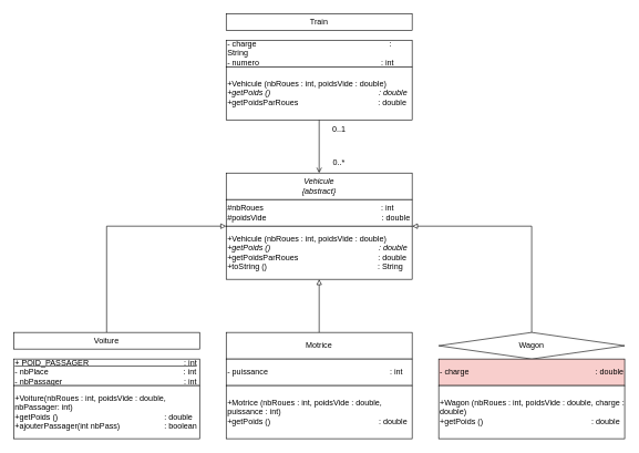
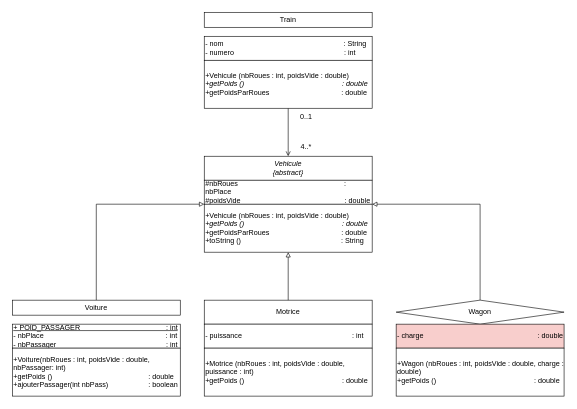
  <mxCell id="0" />
  <mxCell id="1" parent="0" />
  <mxCell id="2" value="&lt;i style=&quot;&quot;&gt;Vehicule&lt;br&gt;{abstract}&lt;br&gt;&lt;/i&gt;" style="rounded=0;whiteSpace=wrap;html=1;" parent="1" vertex="1"><mxGeometry x="340" y="260" width="280" height="40" as="geometry" /></mxCell>
- <mxCell id="3" value="#nbRoues&amp;nbsp; &amp;nbsp; &amp;nbsp; &amp;nbsp; &amp;nbsp; &amp;nbsp; &amp;nbsp; &amp;nbsp; &amp;nbsp; &amp;nbsp; &amp;nbsp; &amp;nbsp; &amp;nbsp; &amp;nbsp; &amp;nbsp; &amp;nbsp; &amp;nbsp; &amp;nbsp; &amp;nbsp; &amp;nbsp; &amp;nbsp; &amp;nbsp; &amp;nbsp; &amp;nbsp; &amp;nbsp; &amp;nbsp; &amp;nbsp;: int&lt;br&gt;#poidsVide&amp;nbsp; &amp;nbsp; &amp;nbsp; &amp;nbsp; &amp;nbsp; &amp;nbsp; &amp;nbsp; &amp;nbsp; &amp;nbsp; &amp;nbsp; &amp;nbsp; &amp;nbsp; &amp;nbsp; &amp;nbsp; &amp;nbsp; &amp;nbsp; &amp;nbsp; &amp;nbsp; &amp;nbsp; &amp;nbsp; &amp;nbsp; &amp;nbsp; &amp;nbsp; &amp;nbsp; &amp;nbsp; &amp;nbsp; : double" style="rounded=0;whiteSpace=wrap;html=1;align=left;" parent="1" vertex="1"><mxGeometry x="340" y="300" width="280" height="40" as="geometry" /></mxCell>
+ <mxCell id="3" value="#nbRoues&amp;nbsp; &amp;nbsp; &amp;nbsp; &amp;nbsp; &amp;nbsp; &amp;nbsp; &amp;nbsp; &amp;nbsp; &amp;nbsp; &amp;nbsp; &amp;nbsp; &amp;nbsp; &amp;nbsp; &amp;nbsp; &amp;nbsp; &amp;nbsp; &amp;nbsp; &amp;nbsp; &amp;nbsp; &amp;nbsp; &amp;nbsp; &amp;nbsp; &amp;nbsp; &amp;nbsp; &amp;nbsp; &amp;nbsp; &amp;nbsp;: nbPlace&lt;br&gt;#poidsVide&amp;nbsp; &amp;nbsp; &amp;nbsp; &amp;nbsp; &amp;nbsp; &amp;nbsp; &amp;nbsp; &amp;nbsp; &amp;nbsp; &amp;nbsp; &amp;nbsp; &amp;nbsp; &amp;nbsp; &amp;nbsp; &amp;nbsp; &amp;nbsp; &amp;nbsp; &amp;nbsp; &amp;nbsp; &amp;nbsp; &amp;nbsp; &amp;nbsp; &amp;nbsp; &amp;nbsp; &amp;nbsp; &amp;nbsp; : double" style="rounded=0;whiteSpace=wrap;html=1;align=left;" parent="1" vertex="1"><mxGeometry x="340" y="300" width="280" height="40" as="geometry" /></mxCell>
  <mxCell id="4" value="+Vehicule (nbRoues : int, poidsVide : double)&lt;br&gt;&lt;i&gt;+getPoids ()&amp;nbsp; &amp;nbsp; &amp;nbsp; &amp;nbsp; &amp;nbsp; &amp;nbsp; &amp;nbsp; &amp;nbsp; &amp;nbsp; &amp;nbsp; &amp;nbsp; &amp;nbsp; &amp;nbsp; &amp;nbsp; &amp;nbsp; &amp;nbsp; &amp;nbsp; &amp;nbsp; &amp;nbsp; &amp;nbsp; &amp;nbsp; &amp;nbsp; &amp;nbsp; &amp;nbsp; &amp;nbsp;: double&lt;br&gt;&lt;/i&gt;+getPoidsParRoues&amp;nbsp; &amp;nbsp; &amp;nbsp; &amp;nbsp; &amp;nbsp; &amp;nbsp; &amp;nbsp; &amp;nbsp; &amp;nbsp; &amp;nbsp; &amp;nbsp; &amp;nbsp; &amp;nbsp; &amp;nbsp; &amp;nbsp; &amp;nbsp; &amp;nbsp; &amp;nbsp; : double&lt;br&gt;+toString ()&amp;nbsp; &amp;nbsp; &amp;nbsp; &amp;nbsp; &amp;nbsp; &amp;nbsp; &amp;nbsp; &amp;nbsp; &amp;nbsp; &amp;nbsp; &amp;nbsp; &amp;nbsp; &amp;nbsp; &amp;nbsp; &amp;nbsp; &amp;nbsp; &amp;nbsp; &amp;nbsp; &amp;nbsp; &amp;nbsp; &amp;nbsp; &amp;nbsp; &amp;nbsp; &amp;nbsp; &amp;nbsp; : String" style="rounded=0;whiteSpace=wrap;html=1;align=left;" parent="1" vertex="1"><mxGeometry x="340" y="340" width="280" height="80" as="geometry" /></mxCell>
  <mxCell id="5" value="Motrice" style="rounded=0;whiteSpace=wrap;html=1;" parent="1" vertex="1"><mxGeometry x="340" y="500" width="280" height="40" as="geometry" /></mxCell>
  <mxCell id="6" value="- puissance&amp;nbsp; &amp;nbsp; &amp;nbsp; &amp;nbsp; &amp;nbsp; &amp;nbsp; &amp;nbsp; &amp;nbsp; &amp;nbsp; &amp;nbsp; &amp;nbsp; &amp;nbsp; &amp;nbsp; &amp;nbsp; &amp;nbsp; &amp;nbsp; &amp;nbsp; &amp;nbsp; &amp;nbsp; &amp;nbsp; &amp;nbsp; &amp;nbsp; &amp;nbsp; &amp;nbsp; &amp;nbsp; &amp;nbsp; &amp;nbsp; &amp;nbsp;: int" style="rounded=0;whiteSpace=wrap;html=1;align=left;" parent="1" vertex="1"><mxGeometry x="340" y="540" width="280" height="40" as="geometry" /></mxCell>
  <mxCell id="7" value="+Motrice (nbRoues : int, poidsVide : double, puissance : int)&lt;br&gt;+getPoids ()&amp;nbsp; &amp;nbsp; &amp;nbsp; &amp;nbsp; &amp;nbsp; &amp;nbsp; &amp;nbsp; &amp;nbsp; &amp;nbsp; &amp;nbsp; &amp;nbsp; &amp;nbsp; &amp;nbsp; &amp;nbsp; &amp;nbsp; &amp;nbsp; &amp;nbsp; &amp;nbsp; &amp;nbsp; &amp;nbsp; &amp;nbsp; &amp;nbsp; &amp;nbsp; &amp;nbsp; &amp;nbsp;: double" style="rounded=0;whiteSpace=wrap;html=1;align=left;" parent="1" vertex="1"><mxGeometry x="340" y="580" width="280" height="80" as="geometry" /></mxCell>
  <mxCell id="8" value="" style="endArrow=block;html=1;entryX=0.5;entryY=1;entryDx=0;entryDy=0;exitX=0.5;exitY=0;exitDx=0;exitDy=0;endFill=0;" parent="1" source="5" target="4" edge="1"><mxGeometry width="50" height="50" relative="1" as="geometry"><mxPoint x="530" y="610" as="sourcePoint" /><mxPoint x="580" y="560" as="targetPoint" /></mxGeometry></mxCell>
  <mxCell id="9" style="edgeStyle=orthogonalEdgeStyle;html=1;exitX=0.5;exitY=0;exitDx=0;exitDy=0;entryX=0;entryY=0;entryDx=0;entryDy=0;endArrow=block;endFill=0;rounded=0;" parent="1" source="10" target="4" edge="1"><mxGeometry relative="1" as="geometry"><Array as="points"><mxPoint x="160" y="340" /></Array></mxGeometry></mxCell>
  <mxCell id="10" value="Voiture" style="rounded=0;whiteSpace=wrap;html=1;" parent="1" vertex="1"><mxGeometry x="20" y="500" width="280" height="25" as="geometry" /></mxCell>
  <mxCell id="11" value="&lt;u&gt;+ POID_PASSAGER&amp;nbsp; &amp;nbsp; &amp;nbsp; &amp;nbsp; &amp;nbsp; &amp;nbsp; &amp;nbsp; &amp;nbsp; &amp;nbsp; &amp;nbsp; &amp;nbsp; &amp;nbsp; &amp;nbsp; &amp;nbsp; &amp;nbsp; &amp;nbsp; &amp;nbsp; &amp;nbsp; &amp;nbsp; &amp;nbsp; &amp;nbsp; &amp;nbsp;: int&lt;/u&gt;&lt;br&gt;- nbPlace&amp;nbsp; &amp;nbsp; &amp;nbsp; &amp;nbsp; &amp;nbsp; &amp;nbsp; &amp;nbsp; &amp;nbsp; &amp;nbsp; &amp;nbsp; &amp;nbsp; &amp;nbsp; &amp;nbsp; &amp;nbsp; &amp;nbsp; &amp;nbsp; &amp;nbsp; &amp;nbsp; &amp;nbsp; &amp;nbsp; &amp;nbsp; &amp;nbsp; &amp;nbsp; &amp;nbsp; &amp;nbsp; &amp;nbsp; &amp;nbsp; &amp;nbsp; &amp;nbsp; &amp;nbsp; &amp;nbsp;: int&lt;br&gt;- nbPassager&amp;nbsp; &amp;nbsp; &amp;nbsp; &amp;nbsp; &amp;nbsp; &amp;nbsp; &amp;nbsp; &amp;nbsp; &amp;nbsp; &amp;nbsp; &amp;nbsp; &amp;nbsp; &amp;nbsp; &amp;nbsp; &amp;nbsp; &amp;nbsp; &amp;nbsp; &amp;nbsp; &amp;nbsp; &amp;nbsp; &amp;nbsp; &amp;nbsp; &amp;nbsp; &amp;nbsp; &amp;nbsp; &amp;nbsp; &amp;nbsp; &amp;nbsp;: int" style="rounded=0;whiteSpace=wrap;html=1;align=left;" parent="1" vertex="1"><mxGeometry x="20" y="540" width="280" height="40" as="geometry" /></mxCell>
  <mxCell id="12" value="+Voiture(nbRoues : int, poidsVide : double, nbPassager: int)&lt;br&gt;+getPoids ()&amp;nbsp; &amp;nbsp; &amp;nbsp; &amp;nbsp; &amp;nbsp; &amp;nbsp; &amp;nbsp; &amp;nbsp; &amp;nbsp; &amp;nbsp; &amp;nbsp; &amp;nbsp; &amp;nbsp; &amp;nbsp; &amp;nbsp; &amp;nbsp; &amp;nbsp; &amp;nbsp; &amp;nbsp; &amp;nbsp; &amp;nbsp; &amp;nbsp; &amp;nbsp; &amp;nbsp; : double&lt;br&gt;+ajouterPassager(int nbPass)&amp;nbsp; &amp;nbsp; &amp;nbsp; &amp;nbsp; &amp;nbsp; &amp;nbsp; &amp;nbsp; &amp;nbsp; &amp;nbsp; &amp;nbsp; : boolean" style="rounded=0;whiteSpace=wrap;html=1;align=left;" parent="1" vertex="1"><mxGeometry x="20" y="580" width="280" height="80" as="geometry" /></mxCell>
  <mxCell id="13" value="Train" style="rounded=0;whiteSpace=wrap;html=1;" parent="1" vertex="1"><mxGeometry x="340" y="20" width="280" height="25" as="geometry" /></mxCell>
- <mxCell id="14" value="- charge&amp;nbsp; &amp;nbsp; &amp;nbsp; &amp;nbsp; &amp;nbsp; &amp;nbsp; &amp;nbsp; &amp;nbsp; &amp;nbsp; &amp;nbsp; &amp;nbsp; &amp;nbsp; &amp;nbsp; &amp;nbsp; &amp;nbsp; &amp;nbsp; &amp;nbsp; &amp;nbsp; &amp;nbsp; &amp;nbsp; &amp;nbsp; &amp;nbsp; &amp;nbsp; &amp;nbsp; &amp;nbsp; &amp;nbsp; &amp;nbsp; &amp;nbsp; &amp;nbsp; &amp;nbsp; : String&lt;br&gt;- numero&amp;nbsp; &amp;nbsp; &amp;nbsp; &amp;nbsp; &amp;nbsp; &amp;nbsp; &amp;nbsp; &amp;nbsp; &amp;nbsp; &amp;nbsp; &amp;nbsp; &amp;nbsp; &amp;nbsp; &amp;nbsp; &amp;nbsp; &amp;nbsp; &amp;nbsp; &amp;nbsp; &amp;nbsp; &amp;nbsp; &amp;nbsp; &amp;nbsp; &amp;nbsp; &amp;nbsp; &amp;nbsp; &amp;nbsp; &amp;nbsp; &amp;nbsp;: int" style="rounded=0;whiteSpace=wrap;html=1;align=left;" parent="1" vertex="1"><mxGeometry x="340" y="60" width="280" height="40" as="geometry" /></mxCell>
+ <mxCell id="14" value="- nom&amp;nbsp; &amp;nbsp; &amp;nbsp; &amp;nbsp; &amp;nbsp; &amp;nbsp; &amp;nbsp; &amp;nbsp; &amp;nbsp; &amp;nbsp; &amp;nbsp; &amp;nbsp; &amp;nbsp; &amp;nbsp; &amp;nbsp; &amp;nbsp; &amp;nbsp; &amp;nbsp; &amp;nbsp; &amp;nbsp; &amp;nbsp; &amp;nbsp; &amp;nbsp; &amp;nbsp; &amp;nbsp; &amp;nbsp; &amp;nbsp; &amp;nbsp; &amp;nbsp; &amp;nbsp; : String&lt;br&gt;- numero&amp;nbsp; &amp;nbsp; &amp;nbsp; &amp;nbsp; &amp;nbsp; &amp;nbsp; &amp;nbsp; &amp;nbsp; &amp;nbsp; &amp;nbsp; &amp;nbsp; &amp;nbsp; &amp;nbsp; &amp;nbsp; &amp;nbsp; &amp;nbsp; &amp;nbsp; &amp;nbsp; &amp;nbsp; &amp;nbsp; &amp;nbsp; &amp;nbsp; &amp;nbsp; &amp;nbsp; &amp;nbsp; &amp;nbsp; &amp;nbsp; &amp;nbsp;: int" style="rounded=0;whiteSpace=wrap;html=1;align=left;" parent="1" vertex="1"><mxGeometry x="340" y="60" width="280" height="40" as="geometry" /></mxCell>
  <mxCell id="15" style="edgeStyle=orthogonalEdgeStyle;rounded=0;html=1;exitX=0.5;exitY=1;exitDx=0;exitDy=0;entryX=0.5;entryY=0;entryDx=0;entryDy=0;endArrow=open;endFill=0;" parent="1" source="16" target="2" edge="1"><mxGeometry relative="1" as="geometry" /></mxCell>
  <mxCell id="16" value="+Vehicule (nbRoues : int, poidsVide : double)&lt;br&gt;&lt;i&gt;+getPoids ()&amp;nbsp; &amp;nbsp; &amp;nbsp; &amp;nbsp; &amp;nbsp; &amp;nbsp; &amp;nbsp; &amp;nbsp; &amp;nbsp; &amp;nbsp; &amp;nbsp; &amp;nbsp; &amp;nbsp; &amp;nbsp; &amp;nbsp; &amp;nbsp; &amp;nbsp; &amp;nbsp; &amp;nbsp; &amp;nbsp; &amp;nbsp; &amp;nbsp; &amp;nbsp; &amp;nbsp; &amp;nbsp;: double&lt;br&gt;&lt;/i&gt;+getPoidsParRoues&amp;nbsp; &amp;nbsp; &amp;nbsp; &amp;nbsp; &amp;nbsp; &amp;nbsp; &amp;nbsp; &amp;nbsp; &amp;nbsp; &amp;nbsp; &amp;nbsp; &amp;nbsp; &amp;nbsp; &amp;nbsp; &amp;nbsp; &amp;nbsp; &amp;nbsp; &amp;nbsp; : double" style="rounded=0;whiteSpace=wrap;html=1;align=left;" parent="1" vertex="1"><mxGeometry x="340" y="100" width="280" height="80" as="geometry" /></mxCell>
  <mxCell id="17" value="0..1" style="text;html=1;strokeColor=none;fillColor=none;align=center;verticalAlign=middle;whiteSpace=wrap;rounded=0;" parent="1" vertex="1"><mxGeometry x="480" y="180" width="60" height="30" as="geometry" /></mxCell>
- <mxCell id="18" value="0..*" style="text;html=1;strokeColor=none;fillColor=none;align=center;verticalAlign=middle;whiteSpace=wrap;rounded=0;" parent="1" vertex="1"><mxGeometry x="480" y="230" width="60" height="30" as="geometry" /></mxCell>
+ <mxCell id="18" value="4..*" style="text;html=1;strokeColor=none;fillColor=none;align=center;verticalAlign=middle;whiteSpace=wrap;rounded=0;" parent="1" vertex="1"><mxGeometry x="480" y="230" width="60" height="30" as="geometry" /></mxCell>
  <mxCell id="19" style="edgeStyle=orthogonalEdgeStyle;rounded=0;html=1;exitX=0.5;exitY=0;exitDx=0;exitDy=0;entryX=1;entryY=0;entryDx=0;entryDy=0;endArrow=block;endFill=0;" parent="1" source="20" target="4" edge="1"><mxGeometry relative="1" as="geometry"><Array as="points"><mxPoint x="800" y="340" /></Array></mxGeometry></mxCell>
  <mxCell id="20" value="Wagon" style="rhombus;whiteSpace=wrap;html=1;" parent="1" vertex="1"><mxGeometry x="660" y="500" width="280" height="40" as="geometry" /></mxCell>
  <mxCell id="21" value="- charge&amp;nbsp; &amp;nbsp; &amp;nbsp; &amp;nbsp; &amp;nbsp; &amp;nbsp; &amp;nbsp; &amp;nbsp; &amp;nbsp; &amp;nbsp; &amp;nbsp; &amp;nbsp; &amp;nbsp; &amp;nbsp; &amp;nbsp; &amp;nbsp; &amp;nbsp; &amp;nbsp; &amp;nbsp; &amp;nbsp; &amp;nbsp; &amp;nbsp; &amp;nbsp; &amp;nbsp; &amp;nbsp; &amp;nbsp; &amp;nbsp; &amp;nbsp; &amp;nbsp;: double" style="rounded=0;whiteSpace=wrap;html=1;align=left;fillColor=#f8cecc;" parent="1" vertex="1"><mxGeometry x="660" y="540" width="280" height="40" as="geometry" /></mxCell>
  <mxCell id="22" value="+Wagon (nbRoues : int, poidsVide : double, charge : double)&lt;br&gt;+getPoids ()&amp;nbsp; &amp;nbsp; &amp;nbsp; &amp;nbsp; &amp;nbsp; &amp;nbsp; &amp;nbsp; &amp;nbsp; &amp;nbsp; &amp;nbsp; &amp;nbsp; &amp;nbsp; &amp;nbsp; &amp;nbsp; &amp;nbsp; &amp;nbsp; &amp;nbsp; &amp;nbsp; &amp;nbsp; &amp;nbsp; &amp;nbsp; &amp;nbsp; &amp;nbsp; &amp;nbsp; &amp;nbsp;: double" style="rounded=0;whiteSpace=wrap;html=1;align=left;" parent="1" vertex="1"><mxGeometry x="660" y="580" width="280" height="80" as="geometry" /></mxCell>
